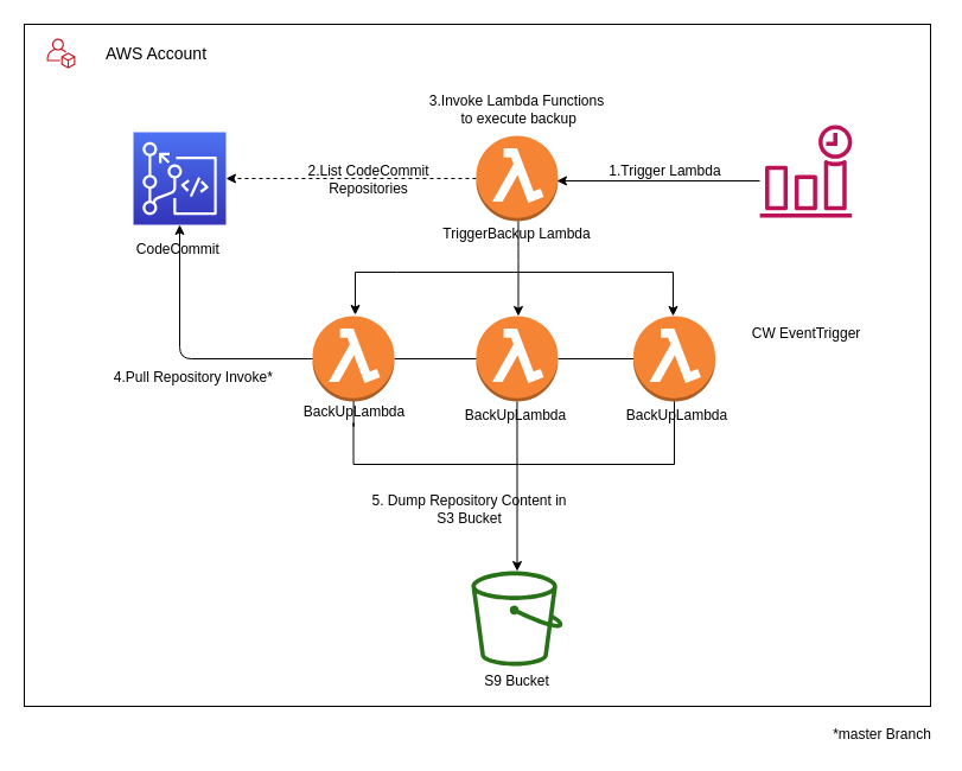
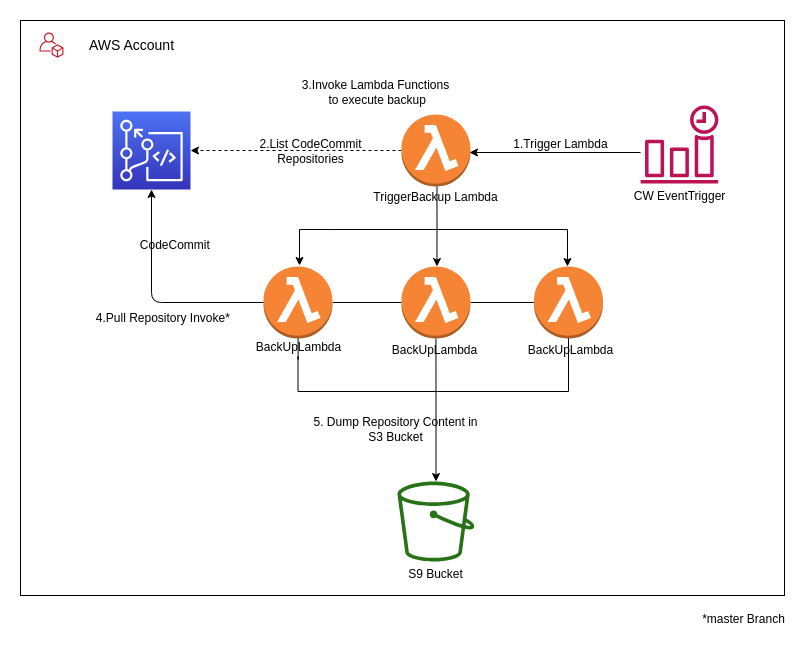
  <mxCell id="0" />
  <mxCell id="1" parent="0" />
  <mxCell id="2" style="edgeStyle=orthogonalEdgeStyle;rounded=0;orthogonalLoop=1;jettySize=auto;html=1;exitX=0;exitY=0.5;exitDx=0;exitDy=0;exitPerimeter=0;dashed=1;" parent="1" source="3" target="5" edge="1"><mxGeometry relative="1" as="geometry" /></mxCell>
  <mxCell id="3" value="" style="outlineConnect=0;dashed=0;verticalLabelPosition=bottom;verticalAlign=top;align=center;html=1;shape=mxgraph.aws3.lambda_function;fillColor=#F58534;gradientColor=none;" parent="1" vertex="1"><mxGeometry x="400.96" y="114" width="69" height="72" as="geometry" /></mxCell>
  <mxCell id="4" value="" style="outlineConnect=0;fontColor=#232F3E;gradientColor=none;fillColor=#277116;strokeColor=none;dashed=0;verticalLabelPosition=bottom;verticalAlign=top;align=center;html=1;fontSize=12;fontStyle=0;aspect=fixed;pointerEvents=1;shape=mxgraph.aws4.bucket;" parent="1" vertex="1"><mxGeometry x="396.96" y="481" width="76.92" height="80" as="geometry" /></mxCell>
  <mxCell id="5" value="" style="outlineConnect=0;fontColor=#232F3E;gradientColor=#4D72F3;gradientDirection=north;fillColor=#3334B9;strokeColor=#ffffff;dashed=0;verticalLabelPosition=bottom;verticalAlign=top;align=center;html=1;fontSize=12;fontStyle=0;aspect=fixed;shape=mxgraph.aws4.resourceIcon;resIcon=mxgraph.aws4.codecommit;" parent="1" vertex="1"><mxGeometry x="112" y="111" width="78" height="78" as="geometry" /></mxCell>
  <mxCell id="6" style="edgeStyle=orthogonalEdgeStyle;rounded=0;orthogonalLoop=1;jettySize=auto;html=1;" parent="1" edge="1"><mxGeometry relative="1" as="geometry"><mxPoint x="640.07" y="152" as="sourcePoint" /><mxPoint x="469" y="152" as="targetPoint" /></mxGeometry></mxCell>
  <mxCell id="7" value="" style="outlineConnect=0;fontColor=#232F3E;gradientColor=none;fillColor=#BC1356;strokeColor=none;dashed=0;verticalLabelPosition=bottom;verticalAlign=top;align=center;html=1;fontSize=12;fontStyle=0;aspect=fixed;pointerEvents=1;shape=mxgraph.aws4.event_time_based;" parent="1" vertex="1"><mxGeometry x="640" y="105" width="78" height="78" as="geometry" /></mxCell>
  <mxCell id="8" value="TriggerBackup Lambda" style="text;html=1;align=center;verticalAlign=middle;resizable=0;points=[];autosize=1;" parent="1" vertex="1"><mxGeometry x="368.46" y="188" width="134" height="18" as="geometry" /></mxCell>
- <mxCell id="9" value="CW EventTrigger" style="text;html=1;align=center;verticalAlign=middle;resizable=0;points=[];autosize=1;" parent="1" vertex="1"><mxGeometry x="624" y="271" width="110" height="20" as="geometry" /></mxCell>
+ <mxCell id="9" value="CW EventTrigger" style="text;html=1;align=center;verticalAlign=middle;resizable=0;points=[];autosize=1;" parent="1" vertex="1"><mxGeometry x="624" y="186" width="110" height="20" as="geometry" /></mxCell>
  <mxCell id="10" value="S9 Bucket" style="text;html=1;align=center;verticalAlign=middle;resizable=0;points=[];autosize=1;" parent="1" vertex="1"><mxGeometry x="400.42" y="564" width="70" height="20" as="geometry" /></mxCell>
- <mxCell id="11" value="CodeCommit&amp;nbsp;" style="text;html=1;align=center;verticalAlign=middle;resizable=0;points=[];autosize=1;" parent="1" vertex="1"><mxGeometry x="109.5" y="201" width="83" height="18" as="geometry" /></mxCell>
+ <mxCell id="11" value="CodeCommit&amp;nbsp;" style="text;html=1;align=center;verticalAlign=middle;resizable=0;points=[];autosize=1;" parent="1" vertex="1"><mxGeometry x="134.5" y="236" width="83" height="18" as="geometry" /></mxCell>
  <mxCell id="12" value="1.Trigger Lambda" style="text;html=1;align=center;verticalAlign=middle;resizable=0;points=[];autosize=1;" parent="1" vertex="1"><mxGeometry x="505" y="134" width="110" height="20" as="geometry" /></mxCell>
  <mxCell id="13" value="2.List CodeCommit&lt;br&gt;Repositories" style="text;html=1;align=center;verticalAlign=middle;resizable=0;points=[];autosize=1;" parent="1" vertex="1"><mxGeometry x="254" y="135" width="112" height="32" as="geometry" /></mxCell>
  <mxCell id="14" value="5. Dump Repository Content in&lt;br&gt;S3 Bucket" style="text;html=1;align=center;verticalAlign=middle;resizable=0;points=[];autosize=1;" parent="1" vertex="1"><mxGeometry x="308" y="413" width="174" height="32" as="geometry" /></mxCell>
  <mxCell id="15" value="" style="rounded=0;whiteSpace=wrap;html=1;fillColor=none;" parent="1" vertex="1"><mxGeometry x="20" y="20" width="764" height="575" as="geometry" /></mxCell>
  <mxCell id="16" value="" style="outlineConnect=0;fontColor=#232F3E;gradientColor=none;fillColor=#C7131F;strokeColor=none;dashed=0;verticalLabelPosition=bottom;verticalAlign=top;align=center;html=1;fontSize=12;fontStyle=0;aspect=fixed;pointerEvents=1;shape=mxgraph.aws4.organizations_account;" parent="1" vertex="1"><mxGeometry x="39" y="32" width="24" height="25.3" as="geometry" /></mxCell>
  <mxCell id="17" value="&lt;font style=&quot;font-size: 14px&quot;&gt;AWS Account&lt;/font&gt;" style="text;html=1;align=center;verticalAlign=middle;resizable=0;points=[];autosize=1;" parent="1" vertex="1"><mxGeometry x="83" y="35.65" width="95" height="19" as="geometry" /></mxCell>
  <mxCell id="18" style="edgeStyle=orthogonalEdgeStyle;rounded=0;orthogonalLoop=1;jettySize=auto;html=1;exitX=1;exitY=0.5;exitDx=0;exitDy=0;exitPerimeter=0;entryX=0;entryY=0.5;entryDx=0;entryDy=0;entryPerimeter=0;startArrow=none;startFill=0;endArrow=none;endFill=0;" parent="1" source="20" target="27" edge="1"><mxGeometry relative="1" as="geometry" /></mxCell>
  <mxCell id="19" style="edgeStyle=orthogonalEdgeStyle;rounded=0;orthogonalLoop=1;jettySize=auto;html=1;exitX=0.5;exitY=1;exitDx=0;exitDy=0;exitPerimeter=0;startArrow=none;startFill=0;endArrow=classic;endFill=1;" parent="1" source="20" target="4" edge="1"><mxGeometry relative="1" as="geometry" /></mxCell>
  <mxCell id="20" value="" style="outlineConnect=0;dashed=0;verticalLabelPosition=bottom;verticalAlign=top;align=center;html=1;shape=mxgraph.aws3.lambda_function;fillColor=#F58534;gradientColor=none;" parent="1" vertex="1"><mxGeometry x="400.96" y="266" width="69" height="72" as="geometry" /></mxCell>
  <mxCell id="21" style="edgeStyle=orthogonalEdgeStyle;rounded=0;orthogonalLoop=1;jettySize=auto;html=1;endArrow=none;endFill=0;startArrow=classic;startFill=1;" parent="1" edge="1"><mxGeometry relative="1" as="geometry"><mxPoint x="436" y="229" as="targetPoint" /><mxPoint x="299" y="265" as="sourcePoint" /><Array as="points"><mxPoint x="334" y="229" /><mxPoint x="436" y="229" /></Array></mxGeometry></mxCell>
  <mxCell id="22" style="edgeStyle=orthogonalEdgeStyle;rounded=0;orthogonalLoop=1;jettySize=auto;html=1;exitX=1;exitY=0.5;exitDx=0;exitDy=0;exitPerimeter=0;entryX=0;entryY=0.5;entryDx=0;entryDy=0;entryPerimeter=0;startArrow=none;startFill=0;endArrow=none;endFill=0;" parent="1" source="24" target="20" edge="1"><mxGeometry relative="1" as="geometry" /></mxCell>
  <mxCell id="23" style="edgeStyle=orthogonalEdgeStyle;rounded=0;orthogonalLoop=1;jettySize=auto;html=1;exitX=0.5;exitY=1;exitDx=0;exitDy=0;exitPerimeter=0;startArrow=none;startFill=0;endArrow=none;endFill=0;" parent="1" source="32" edge="1"><mxGeometry relative="1" as="geometry"><mxPoint x="437" y="391" as="targetPoint" /><mxPoint x="297.5" y="339" as="sourcePoint" /><Array as="points"><mxPoint x="298" y="391" /></Array></mxGeometry></mxCell>
  <mxCell id="24" value="" style="outlineConnect=0;dashed=0;verticalLabelPosition=bottom;verticalAlign=top;align=center;html=1;shape=mxgraph.aws3.lambda_function;fillColor=#F58534;gradientColor=none;" parent="1" vertex="1"><mxGeometry x="263" y="266" width="69" height="72" as="geometry" /></mxCell>
  <mxCell id="25" style="rounded=0;orthogonalLoop=1;jettySize=auto;html=1;exitX=0.5;exitY=0;exitDx=0;exitDy=0;exitPerimeter=0;edgeStyle=orthogonalEdgeStyle;endArrow=none;endFill=0;startArrow=classic;startFill=1;" parent="1" edge="1"><mxGeometry relative="1" as="geometry"><mxPoint x="436" y="229" as="targetPoint" /><mxPoint x="566.96" y="266" as="sourcePoint" /><Array as="points"><mxPoint x="567" y="229" /></Array></mxGeometry></mxCell>
  <mxCell id="26" style="edgeStyle=orthogonalEdgeStyle;rounded=0;orthogonalLoop=1;jettySize=auto;html=1;exitX=0.5;exitY=1;exitDx=0;exitDy=0;exitPerimeter=0;startArrow=none;startFill=0;endArrow=none;endFill=0;" parent="1" edge="1"><mxGeometry relative="1" as="geometry"><mxPoint x="437" y="391" as="targetPoint" /><mxPoint x="568" y="337" as="sourcePoint" /><Array as="points"><mxPoint x="568" y="391" /></Array></mxGeometry></mxCell>
  <mxCell id="27" value="" style="outlineConnect=0;dashed=0;verticalLabelPosition=bottom;verticalAlign=top;align=center;html=1;shape=mxgraph.aws3.lambda_function;fillColor=#F58534;gradientColor=none;" parent="1" vertex="1"><mxGeometry x="533.5" y="266" width="69" height="72" as="geometry" /></mxCell>
  <mxCell id="28" value="" style="edgeStyle=segmentEdgeStyle;endArrow=classic;html=1;exitX=0.5;exitY=1;exitDx=0;exitDy=0;exitPerimeter=0;entryX=0.5;entryY=0;entryDx=0;entryDy=0;entryPerimeter=0;" parent="1" edge="1"><mxGeometry width="50" height="50" relative="1" as="geometry"><mxPoint x="436.46" y="186" as="sourcePoint" /><mxPoint x="436.46" y="266" as="targetPoint" /><Array as="points"><mxPoint x="436" y="219" /><mxPoint x="436" y="219" /></Array></mxGeometry></mxCell>
  <mxCell id="29" value="" style="edgeStyle=segmentEdgeStyle;endArrow=classic;html=1;exitX=0;exitY=0.5;exitDx=0;exitDy=0;exitPerimeter=0;" parent="1" source="24" target="5" edge="1"><mxGeometry width="50" height="50" relative="1" as="geometry"><mxPoint x="450" y="406" as="sourcePoint" /><mxPoint x="500" y="356" as="targetPoint" /></mxGeometry></mxCell>
- <mxCell id="30" value="3.Invoke Lambda Functions&lt;br&gt;&amp;nbsp;to execute backup" style="text;html=1;align=center;verticalAlign=middle;resizable=0;points=[];autosize=1;" parent="1" vertex="1"><mxGeometry x="356.5" y="76" width="157" height="32" as="geometry" /></mxCell>
+ <mxCell id="30" value="3.Invoke Lambda Functions&lt;br&gt;&amp;nbsp;to execute backup" style="text;html=1;align=center;verticalAlign=middle;resizable=0;points=[];autosize=1;" parent="1" vertex="1"><mxGeometry x="296.5" y="76" width="157" height="32" as="geometry" /></mxCell>
  <mxCell id="31" value="4.Pull Repository Invoke*&amp;nbsp;" style="text;html=1;align=center;verticalAlign=middle;resizable=0;points=[];autosize=1;" parent="1" vertex="1"><mxGeometry x="87" y="309" width="154" height="18" as="geometry" /></mxCell>
  <mxCell id="32" value="BackUpLambda" style="text;html=1;align=center;verticalAlign=middle;resizable=0;points=[];autosize=1;" parent="1" vertex="1"><mxGeometry x="250" y="338" width="95" height="18" as="geometry" /></mxCell>
  <mxCell id="33" style="edgeStyle=orthogonalEdgeStyle;rounded=0;orthogonalLoop=1;jettySize=auto;html=1;exitX=0.501;exitY=-0.009;exitDx=0;exitDy=0;exitPerimeter=0;startArrow=none;startFill=0;endArrow=none;endFill=0;" parent="1" source="32" target="32" edge="1"><mxGeometry relative="1" as="geometry"><mxPoint x="437" y="391" as="targetPoint" /><mxPoint x="297.5" y="339" as="sourcePoint" /><Array as="points"><mxPoint x="298" y="359" /><mxPoint x="298" y="359" /></Array></mxGeometry></mxCell>
  <mxCell id="34" value="BackUpLambda" style="text;html=1;align=center;verticalAlign=middle;resizable=0;points=[];autosize=1;" parent="1" vertex="1"><mxGeometry x="386" y="341" width="95" height="18" as="geometry" /></mxCell>
  <mxCell id="35" value="BackUpLambda" style="text;html=1;align=center;verticalAlign=middle;resizable=0;points=[];autosize=1;" parent="1" vertex="1"><mxGeometry x="522" y="341" width="95" height="18" as="geometry" /></mxCell>
  <mxCell id="36" value="*master Branch" style="text;html=1;align=center;verticalAlign=middle;resizable=0;points=[];autosize=1;" parent="1" vertex="1"><mxGeometry x="696" y="610" width="93" height="18" as="geometry" /></mxCell>
